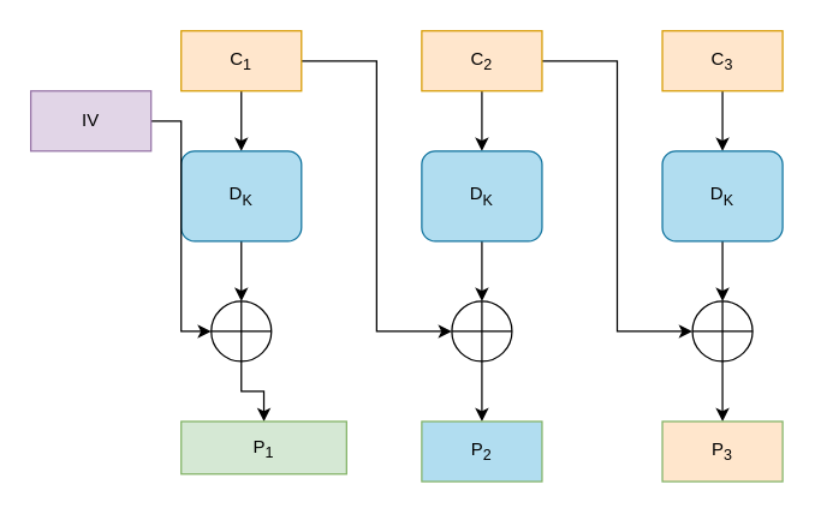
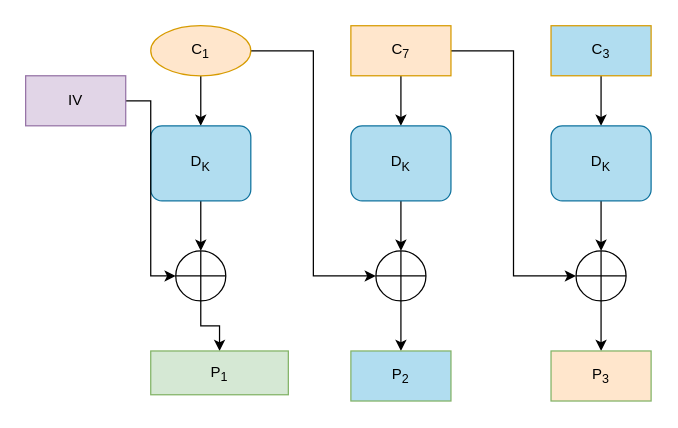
  <mxCell id="0" />
  <mxCell id="1" parent="0" />
  <mxCell id="2" style="edgeStyle=orthogonalEdgeStyle;rounded=0;orthogonalLoop=1;jettySize=auto;html=1;exitX=0.5;exitY=1;exitDx=0;exitDy=0;entryX=0.5;entryY=0;entryDx=0;entryDy=0;" parent="1" source="4" target="6" edge="1"><mxGeometry relative="1" as="geometry" /></mxCell>
  <mxCell id="3" style="edgeStyle=orthogonalEdgeStyle;rounded=0;orthogonalLoop=1;jettySize=auto;html=1;exitX=1;exitY=0.5;exitDx=0;exitDy=0;entryX=0;entryY=0.5;entryDx=0;entryDy=0;" parent="1" source="4" target="18" edge="1"><mxGeometry relative="1" as="geometry" /></mxCell>
- <mxCell id="4" value="C&lt;sub&gt;1&lt;/sub&gt;" style="rounded=0;whiteSpace=wrap;html=1;fillColor=#ffe6cc;strokeColor=#d79b00;" parent="1" vertex="1"><mxGeometry x="120" y="20" width="80" height="40" as="geometry" /></mxCell>
+ <mxCell id="4" value="C&lt;sub&gt;1&lt;/sub&gt;" style="ellipse;whiteSpace=wrap;html=1;fillColor=#ffe6cc;strokeColor=#d79b00;" parent="1" vertex="1"><mxGeometry x="120" y="20" width="80" height="40" as="geometry" /></mxCell>
  <mxCell id="5" style="edgeStyle=orthogonalEdgeStyle;rounded=0;orthogonalLoop=1;jettySize=auto;html=1;exitX=0.5;exitY=1;exitDx=0;exitDy=0;entryX=0.5;entryY=0;entryDx=0;entryDy=0;" parent="1" source="6" target="8" edge="1"><mxGeometry relative="1" as="geometry" /></mxCell>
  <mxCell id="6" value="D&lt;sub&gt;K&lt;/sub&gt;" style="rounded=1;whiteSpace=wrap;html=1;fillColor=#b1ddf0;strokeColor=#10739e;" parent="1" vertex="1"><mxGeometry x="120" y="100" width="80" height="60" as="geometry" /></mxCell>
  <mxCell id="7" style="edgeStyle=orthogonalEdgeStyle;rounded=0;orthogonalLoop=1;jettySize=auto;html=1;exitX=0.5;exitY=1;exitDx=0;exitDy=0;entryX=0.5;entryY=0;entryDx=0;entryDy=0;" parent="1" source="8" target="11" edge="1"><mxGeometry relative="1" as="geometry" /></mxCell>
  <mxCell id="8" value="" style="shape=orEllipse;perimeter=ellipsePerimeter;whiteSpace=wrap;html=1;backgroundOutline=1;fillColor=none;" parent="1" vertex="1"><mxGeometry x="140" y="200" width="40" height="40" as="geometry" /></mxCell>
  <mxCell id="9" style="edgeStyle=orthogonalEdgeStyle;rounded=0;orthogonalLoop=1;jettySize=auto;html=1;exitX=1;exitY=0.5;exitDx=0;exitDy=0;entryX=0;entryY=0.5;entryDx=0;entryDy=0;" parent="1" source="10" target="8" edge="1"><mxGeometry relative="1" as="geometry" /></mxCell>
  <mxCell id="10" value="IV" style="rounded=0;whiteSpace=wrap;html=1;fillColor=#e1d5e7;strokeColor=#9673a6;" parent="1" vertex="1"><mxGeometry x="20" y="60" width="80" height="40" as="geometry" /></mxCell>
  <mxCell id="11" value="P&lt;sub&gt;1&lt;/sub&gt;" style="rounded=0;whiteSpace=wrap;html=1;fillColor=#d5e8d4;strokeColor=#82b366;" parent="1" vertex="1"><mxGeometry x="120" y="280" width="110" height="35" as="geometry" /></mxCell>
  <mxCell id="12" style="edgeStyle=orthogonalEdgeStyle;rounded=0;orthogonalLoop=1;jettySize=auto;html=1;exitX=0.5;exitY=1;exitDx=0;exitDy=0;entryX=0.5;entryY=0;entryDx=0;entryDy=0;" parent="1" source="14" target="16" edge="1"><mxGeometry relative="1" as="geometry" /></mxCell>
  <mxCell id="13" style="edgeStyle=orthogonalEdgeStyle;rounded=0;orthogonalLoop=1;jettySize=auto;html=1;exitX=1;exitY=0.5;exitDx=0;exitDy=0;entryX=0;entryY=0.5;entryDx=0;entryDy=0;" parent="1" source="14" target="25" edge="1"><mxGeometry relative="1" as="geometry" /></mxCell>
- <mxCell id="14" value="C&lt;sub&gt;2&lt;/sub&gt;" style="rounded=0;whiteSpace=wrap;html=1;fillColor=#ffe6cc;strokeColor=#d79b00;" parent="1" vertex="1"><mxGeometry x="280" y="20" width="80" height="40" as="geometry" /></mxCell>
+ <mxCell id="14" value="C&lt;sub&gt;7&lt;/sub&gt;" style="rounded=0;whiteSpace=wrap;html=1;fillColor=#ffe6cc;strokeColor=#d79b00;" parent="1" vertex="1"><mxGeometry x="280" y="20" width="80" height="40" as="geometry" /></mxCell>
  <mxCell id="15" style="edgeStyle=orthogonalEdgeStyle;rounded=0;orthogonalLoop=1;jettySize=auto;html=1;exitX=0.5;exitY=1;exitDx=0;exitDy=0;entryX=0.5;entryY=0;entryDx=0;entryDy=0;" parent="1" source="16" target="18" edge="1"><mxGeometry relative="1" as="geometry" /></mxCell>
  <mxCell id="16" value="D&lt;sub&gt;K&lt;/sub&gt;" style="rounded=1;whiteSpace=wrap;html=1;fillColor=#b1ddf0;strokeColor=#10739e;" parent="1" vertex="1"><mxGeometry x="280" y="100" width="80" height="60" as="geometry" /></mxCell>
  <mxCell id="17" style="edgeStyle=orthogonalEdgeStyle;rounded=0;orthogonalLoop=1;jettySize=auto;html=1;exitX=0.5;exitY=1;exitDx=0;exitDy=0;entryX=0.5;entryY=0;entryDx=0;entryDy=0;" parent="1" source="18" target="19" edge="1"><mxGeometry relative="1" as="geometry" /></mxCell>
  <mxCell id="18" value="" style="shape=orEllipse;perimeter=ellipsePerimeter;whiteSpace=wrap;html=1;backgroundOutline=1;fillColor=none;" parent="1" vertex="1"><mxGeometry x="300" y="200" width="40" height="40" as="geometry" /></mxCell>
  <mxCell id="19" value="P&lt;sub&gt;2&lt;/sub&gt;" style="rounded=0;whiteSpace=wrap;html=1;fillColor=#b1ddf0;strokeColor=#82b366;" parent="1" vertex="1"><mxGeometry x="280" y="280" width="80" height="40" as="geometry" /></mxCell>
  <mxCell id="20" style="edgeStyle=orthogonalEdgeStyle;rounded=0;orthogonalLoop=1;jettySize=auto;html=1;exitX=0.5;exitY=1;exitDx=0;exitDy=0;entryX=0.5;entryY=0;entryDx=0;entryDy=0;" parent="1" source="21" target="23" edge="1"><mxGeometry relative="1" as="geometry" /></mxCell>
- <mxCell id="21" value="C&lt;sub&gt;3&lt;/sub&gt;" style="rounded=0;whiteSpace=wrap;html=1;fillColor=#ffe6cc;strokeColor=#d79b00;" parent="1" vertex="1"><mxGeometry x="440" y="20" width="80" height="40" as="geometry" /></mxCell>
+ <mxCell id="21" value="C&lt;sub&gt;3&lt;/sub&gt;" style="rounded=0;whiteSpace=wrap;html=1;fillColor=#b1ddf0;strokeColor=#d79b00;" parent="1" vertex="1"><mxGeometry x="440" y="20" width="80" height="40" as="geometry" /></mxCell>
  <mxCell id="22" style="edgeStyle=orthogonalEdgeStyle;rounded=0;orthogonalLoop=1;jettySize=auto;html=1;exitX=0.5;exitY=1;exitDx=0;exitDy=0;entryX=0.5;entryY=0;entryDx=0;entryDy=0;" parent="1" source="23" target="25" edge="1"><mxGeometry relative="1" as="geometry" /></mxCell>
  <mxCell id="23" value="D&lt;sub&gt;K&lt;/sub&gt;" style="rounded=1;whiteSpace=wrap;html=1;fillColor=#b1ddf0;strokeColor=#10739e;" parent="1" vertex="1"><mxGeometry x="440" y="100" width="80" height="60" as="geometry" /></mxCell>
  <mxCell id="24" style="edgeStyle=orthogonalEdgeStyle;rounded=0;orthogonalLoop=1;jettySize=auto;html=1;exitX=0.5;exitY=1;exitDx=0;exitDy=0;entryX=0.5;entryY=0;entryDx=0;entryDy=0;" parent="1" source="25" target="26" edge="1"><mxGeometry relative="1" as="geometry" /></mxCell>
  <mxCell id="25" value="" style="shape=orEllipse;perimeter=ellipsePerimeter;whiteSpace=wrap;html=1;backgroundOutline=1;fillColor=none;" parent="1" vertex="1"><mxGeometry x="460" y="200" width="40" height="40" as="geometry" /></mxCell>
  <mxCell id="26" value="P&lt;sub&gt;3&lt;/sub&gt;" style="rounded=0;whiteSpace=wrap;html=1;fillColor=#ffe6cc;strokeColor=#82b366;" parent="1" vertex="1"><mxGeometry x="440" y="280" width="80" height="40" as="geometry" /></mxCell>
